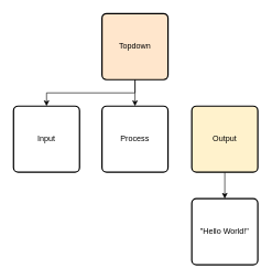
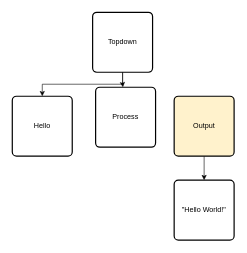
  <mxCell id="0" />
  <mxCell id="1" parent="0" />
  <mxCell id="2" style="edgeStyle=none;shape=connector;rounded=0;html=1;entryX=0.5;entryY=0;entryDx=0;entryDy=0;labelBackgroundColor=default;strokeColor=default;fontFamily=Helvetica;fontSize=11;fontColor=default;endArrow=classic;" edge="1" parent="1" source="3" target="9"><mxGeometry relative="1" as="geometry"><Array as="points"><mxPoint x="204" y="140" /><mxPoint x="70" y="140" /></Array></mxGeometry></mxCell>
- <mxCell id="3" value="Topdown" style="rounded=1;whiteSpace=wrap;html=1;absoluteArcSize=1;arcSize=14;strokeWidth=2;fillColor=#ffe6cc;" vertex="1" parent="1"><mxGeometry x="154" y="20" width="100" height="100" as="geometry" /></mxCell>
+ <mxCell id="3" value="Topdown" style="rounded=1;whiteSpace=wrap;html=1;absoluteArcSize=1;arcSize=14;strokeWidth=2;" vertex="1" parent="1"><mxGeometry x="154" y="20" width="100" height="100" as="geometry" /></mxCell>
  <mxCell id="4" value="" style="edgeStyle=none;html=1;" edge="1" parent="1" source="5" target="6"><mxGeometry relative="1" as="geometry" /></mxCell>
  <mxCell id="5" value="Output" style="rounded=1;whiteSpace=wrap;html=1;absoluteArcSize=1;arcSize=14;strokeWidth=2;fillColor=#fff2cc;" vertex="1" parent="1"><mxGeometry x="290" y="160" width="100" height="100" as="geometry" /></mxCell>
  <mxCell id="6" value="&quot;Hello World!&quot;" style="rounded=1;whiteSpace=wrap;html=1;absoluteArcSize=1;arcSize=14;strokeWidth=2;" vertex="1" parent="1"><mxGeometry x="290" y="300" width="100" height="100" as="geometry" /></mxCell>
  <mxCell id="7" value="" style="edgeStyle=none;html=1;rounded=0;" edge="1" parent="1" target="8"><mxGeometry relative="1" as="geometry"><mxPoint x="204" y="120" as="sourcePoint" /><Array as="points"><mxPoint x="204" y="120" /><mxPoint x="204" y="140" /></Array></mxGeometry></mxCell>
- <mxCell id="8" value="Process" style="rounded=1;whiteSpace=wrap;html=1;absoluteArcSize=1;arcSize=14;strokeWidth=2;" vertex="1" parent="1"><mxGeometry x="154" y="160" width="100" height="100" as="geometry" /></mxCell>
- <mxCell id="9" value="Input" style="rounded=1;whiteSpace=wrap;html=1;absoluteArcSize=1;arcSize=14;strokeWidth=2;" vertex="1" parent="1"><mxGeometry x="20" y="160" width="100" height="100" as="geometry" /></mxCell>
+ <mxCell id="8" value="Process" style="rounded=1;whiteSpace=wrap;html=1;absoluteArcSize=1;arcSize=14;strokeWidth=2;" vertex="1" parent="1"><mxGeometry x="159" y="145" width="100" height="100" as="geometry" /></mxCell>
+ <mxCell id="9" value="Hello" style="rounded=1;whiteSpace=wrap;html=1;absoluteArcSize=1;arcSize=14;strokeWidth=2;" vertex="1" parent="1"><mxGeometry x="20" y="160" width="100" height="100" as="geometry" /></mxCell>
